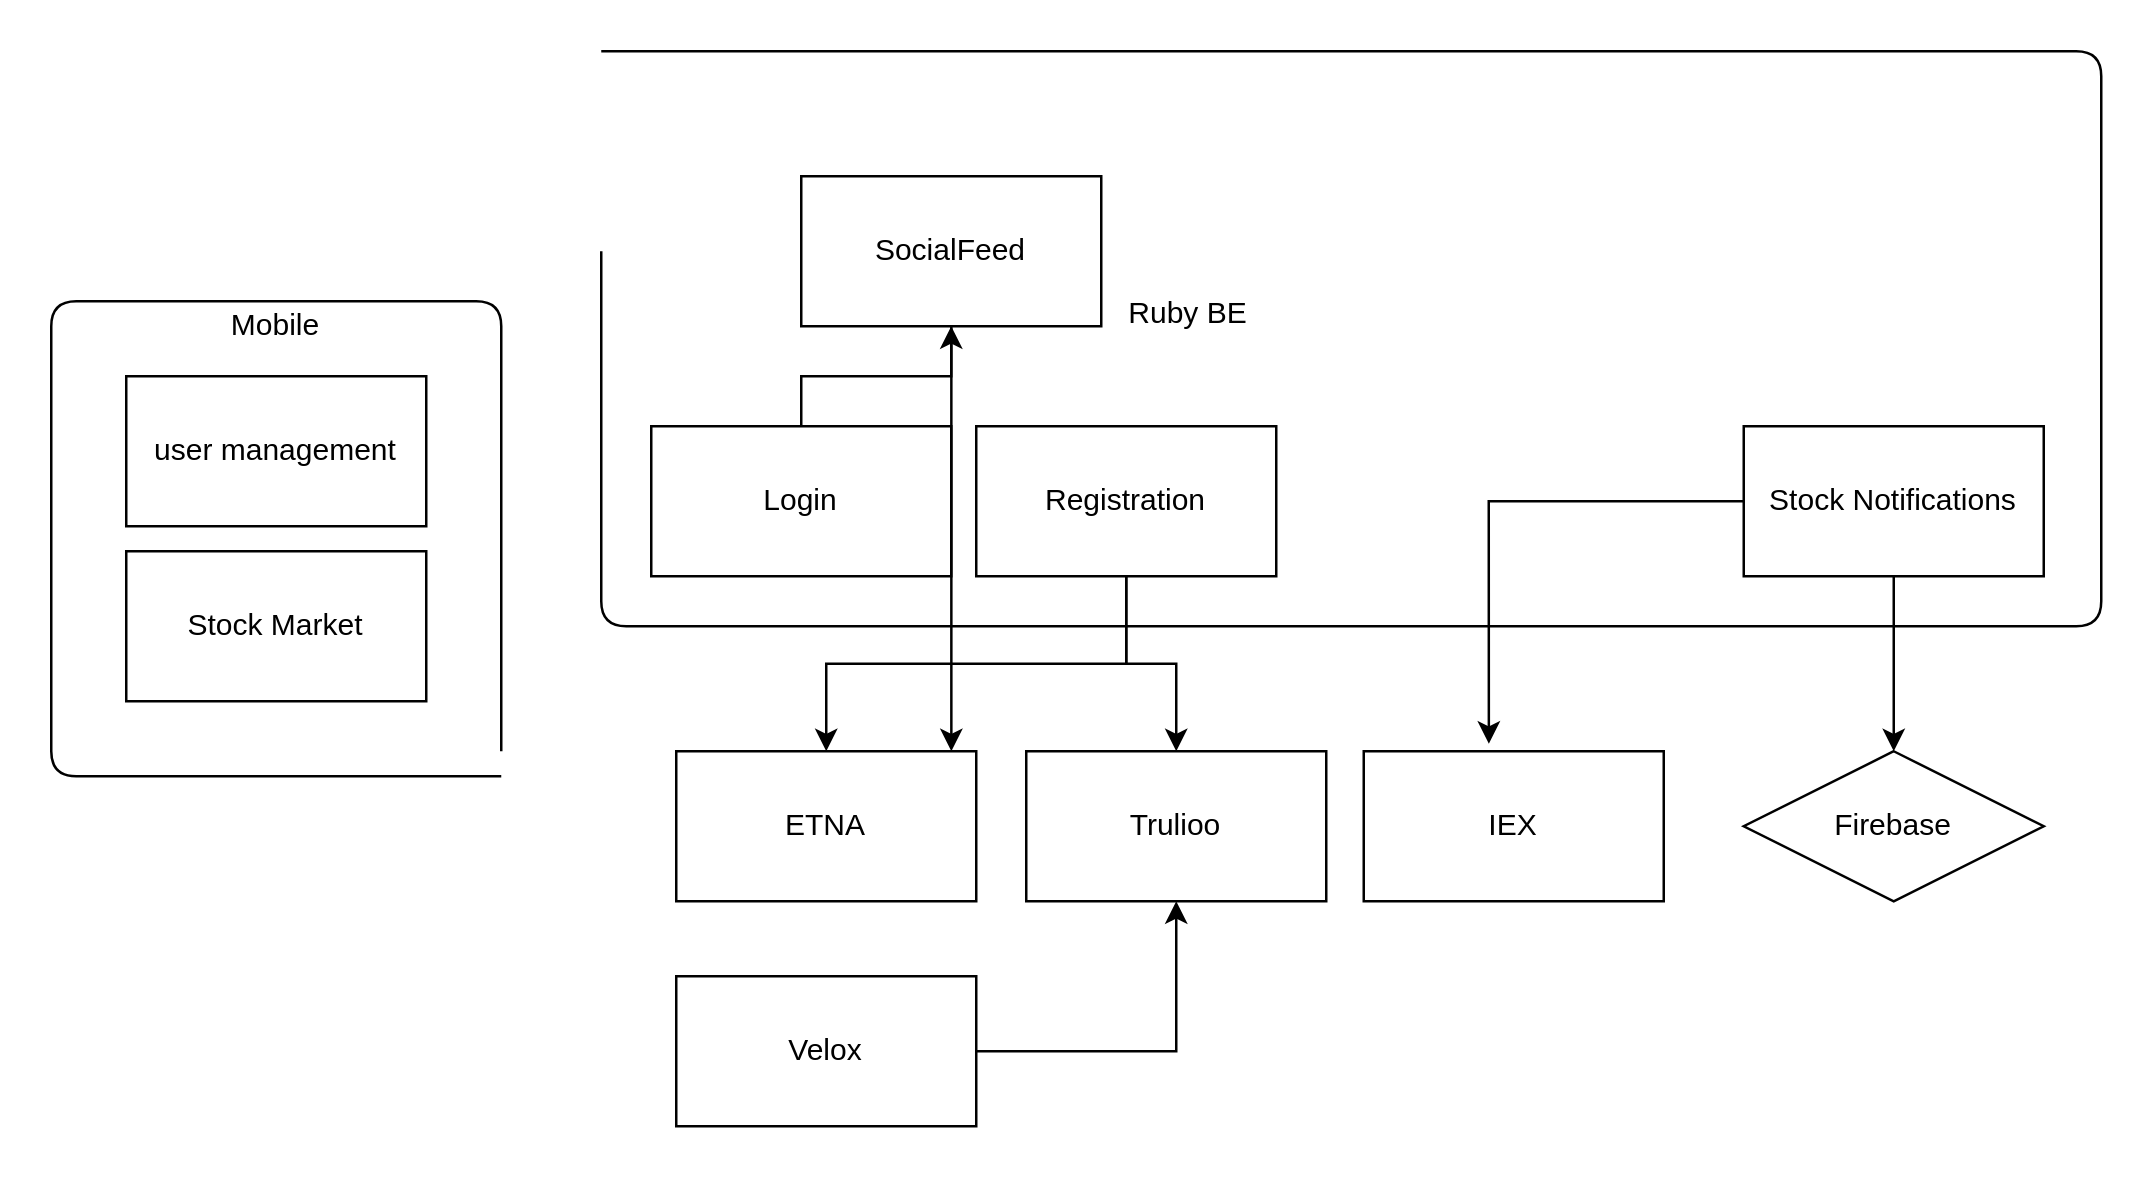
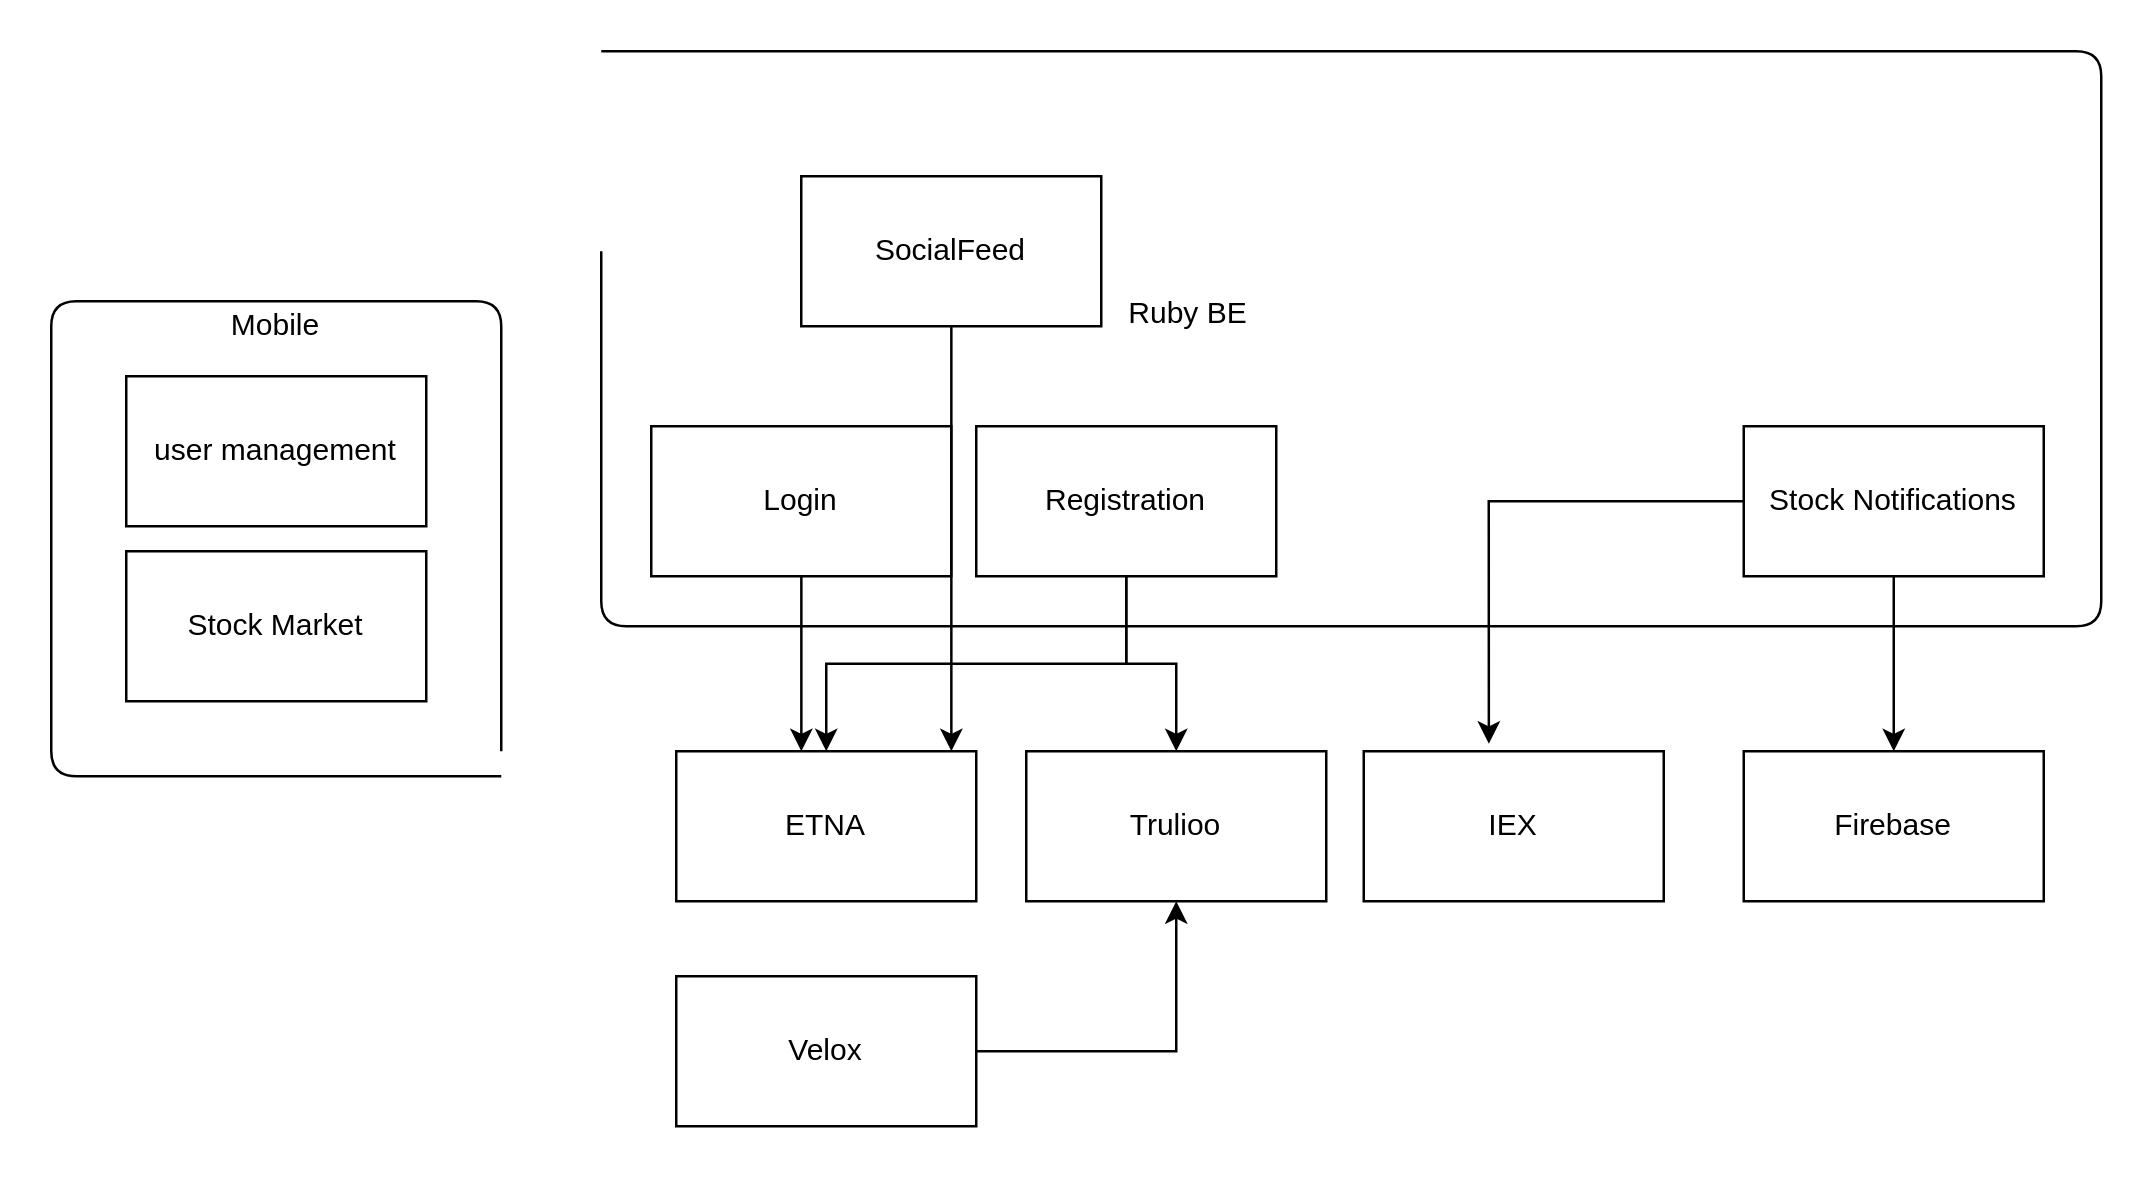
  <mxCell id="0" />
  <mxCell id="1" parent="0" />
  <mxCell id="2" style="edgeStyle=orthogonalEdgeStyle;rounded=0;orthogonalLoop=1;jettySize=auto;html=1;" edge="1" parent="1" source="4" target="14"><mxGeometry relative="1" as="geometry" /></mxCell>
  <mxCell id="3" style="edgeStyle=orthogonalEdgeStyle;rounded=0;orthogonalLoop=1;jettySize=auto;html=1;entryX=0.5;entryY=0;entryDx=0;entryDy=0;" edge="1" parent="1" source="4" target="22"><mxGeometry relative="1" as="geometry" /></mxCell>
  <mxCell id="4" value="Registration" style="rounded=0;whiteSpace=wrap;html=1;" vertex="1" parent="1"><mxGeometry x="390" y="170" width="120" height="60" as="geometry" /></mxCell>
  <mxCell id="5" style="edgeStyle=orthogonalEdgeStyle;rounded=0;orthogonalLoop=1;jettySize=auto;html=1;entryX=0.917;entryY=0;entryDx=0;entryDy=0;entryPerimeter=0;" edge="1" parent="1" source="6" target="14"><mxGeometry relative="1" as="geometry" /></mxCell>
  <mxCell id="6" value="SocialFeed" style="rounded=0;whiteSpace=wrap;html=1;" vertex="1" parent="1"><mxGeometry x="320" y="70" width="120" height="60" as="geometry" /></mxCell>
  <mxCell id="7" style="edgeStyle=orthogonalEdgeStyle;rounded=0;orthogonalLoop=1;jettySize=auto;html=1;entryX=0.417;entryY=-0.05;entryDx=0;entryDy=0;entryPerimeter=0;" edge="1" parent="1" source="9" target="19"><mxGeometry relative="1" as="geometry" /></mxCell>
  <mxCell id="8" style="edgeStyle=orthogonalEdgeStyle;rounded=0;orthogonalLoop=1;jettySize=auto;html=1;" edge="1" parent="1" source="9" target="23"><mxGeometry relative="1" as="geometry" /></mxCell>
  <mxCell id="9" value="Stock Notifications" style="rounded=0;whiteSpace=wrap;html=1;" vertex="1" parent="1"><mxGeometry x="697" y="170" width="120" height="60" as="geometry" /></mxCell>
  <mxCell id="10" value="" style="endArrow=none;html=1;" edge="1" parent="1"><mxGeometry width="50" height="50" relative="1" as="geometry"><mxPoint x="240" y="20" as="sourcePoint" /><mxPoint x="240" y="100" as="targetPoint" /><Array as="points"><mxPoint x="840" y="20" /><mxPoint x="840" y="250" /><mxPoint x="240" y="250" /></Array></mxGeometry></mxCell>
  <mxCell id="11" value="Ruby BE" style="text;html=1;strokeColor=none;fillColor=none;align=center;verticalAlign=middle;whiteSpace=wrap;rounded=0;" vertex="1" parent="1"><mxGeometry x="450" y="115" width="50" height="20" as="geometry" /></mxCell>
- <mxCell id="12" style="edgeStyle=orthogonalEdgeStyle;rounded=0;orthogonalLoop=1;jettySize=auto;html=1;" edge="1" parent="1" source="13" target="6"><mxGeometry relative="1" as="geometry" /></mxCell>
+ <mxCell id="12" style="edgeStyle=orthogonalEdgeStyle;rounded=0;orthogonalLoop=1;jettySize=auto;html=1;entryX=0.417;entryY=0;entryDx=0;entryDy=0;entryPerimeter=0;" edge="1" parent="1" source="13" target="14"><mxGeometry relative="1" as="geometry" /></mxCell>
  <mxCell id="13" value="Login" style="rounded=0;whiteSpace=wrap;html=1;" vertex="1" parent="1"><mxGeometry x="260" y="170" width="120" height="60" as="geometry" /></mxCell>
  <mxCell id="14" value="ETNA" style="rounded=0;whiteSpace=wrap;html=1;" vertex="1" parent="1"><mxGeometry x="270" y="300" width="120" height="60" as="geometry" /></mxCell>
  <mxCell id="15" value="user management" style="rounded=0;whiteSpace=wrap;html=1;" vertex="1" parent="1"><mxGeometry x="50" y="150" width="120" height="60" as="geometry" /></mxCell>
  <mxCell id="16" value="Stock Market" style="rounded=0;whiteSpace=wrap;html=1;" vertex="1" parent="1"><mxGeometry x="50" y="220" width="120" height="60" as="geometry" /></mxCell>
  <mxCell id="17" value="" style="endArrow=none;html=1;" edge="1" parent="1"><mxGeometry width="50" height="50" relative="1" as="geometry"><mxPoint x="200" y="310" as="sourcePoint" /><mxPoint x="200" y="300" as="targetPoint" /><Array as="points"><mxPoint x="20" y="310" /><mxPoint x="20" y="120" /><mxPoint x="200" y="120" /></Array></mxGeometry></mxCell>
  <mxCell id="18" value="Mobile" style="text;html=1;strokeColor=none;fillColor=none;align=center;verticalAlign=middle;whiteSpace=wrap;rounded=0;" vertex="1" parent="1"><mxGeometry x="90" y="120" width="40" height="20" as="geometry" /></mxCell>
  <mxCell id="19" value="IEX" style="rounded=0;whiteSpace=wrap;html=1;" vertex="1" parent="1"><mxGeometry x="545" y="300" width="120" height="60" as="geometry" /></mxCell>
  <mxCell id="20" style="edgeStyle=orthogonalEdgeStyle;rounded=0;orthogonalLoop=1;jettySize=auto;html=1;entryX=0.5;entryY=1;entryDx=0;entryDy=0;" edge="1" parent="1" source="21" target="22"><mxGeometry relative="1" as="geometry" /></mxCell>
  <mxCell id="21" value="Velox" style="rounded=0;whiteSpace=wrap;html=1;" vertex="1" parent="1"><mxGeometry x="270" y="390" width="120" height="60" as="geometry" /></mxCell>
  <mxCell id="22" value="Trulioo" style="rounded=0;whiteSpace=wrap;html=1;" vertex="1" parent="1"><mxGeometry x="410" y="300" width="120" height="60" as="geometry" /></mxCell>
- <mxCell id="23" value="Firebase" style="rhombus;whiteSpace=wrap;html=1;" vertex="1" parent="1"><mxGeometry x="697" y="300" width="120" height="60" as="geometry" /></mxCell>
+ <mxCell id="23" value="Firebase" style="rounded=0;whiteSpace=wrap;html=1;" vertex="1" parent="1"><mxGeometry x="697" y="300" width="120" height="60" as="geometry" /></mxCell>
